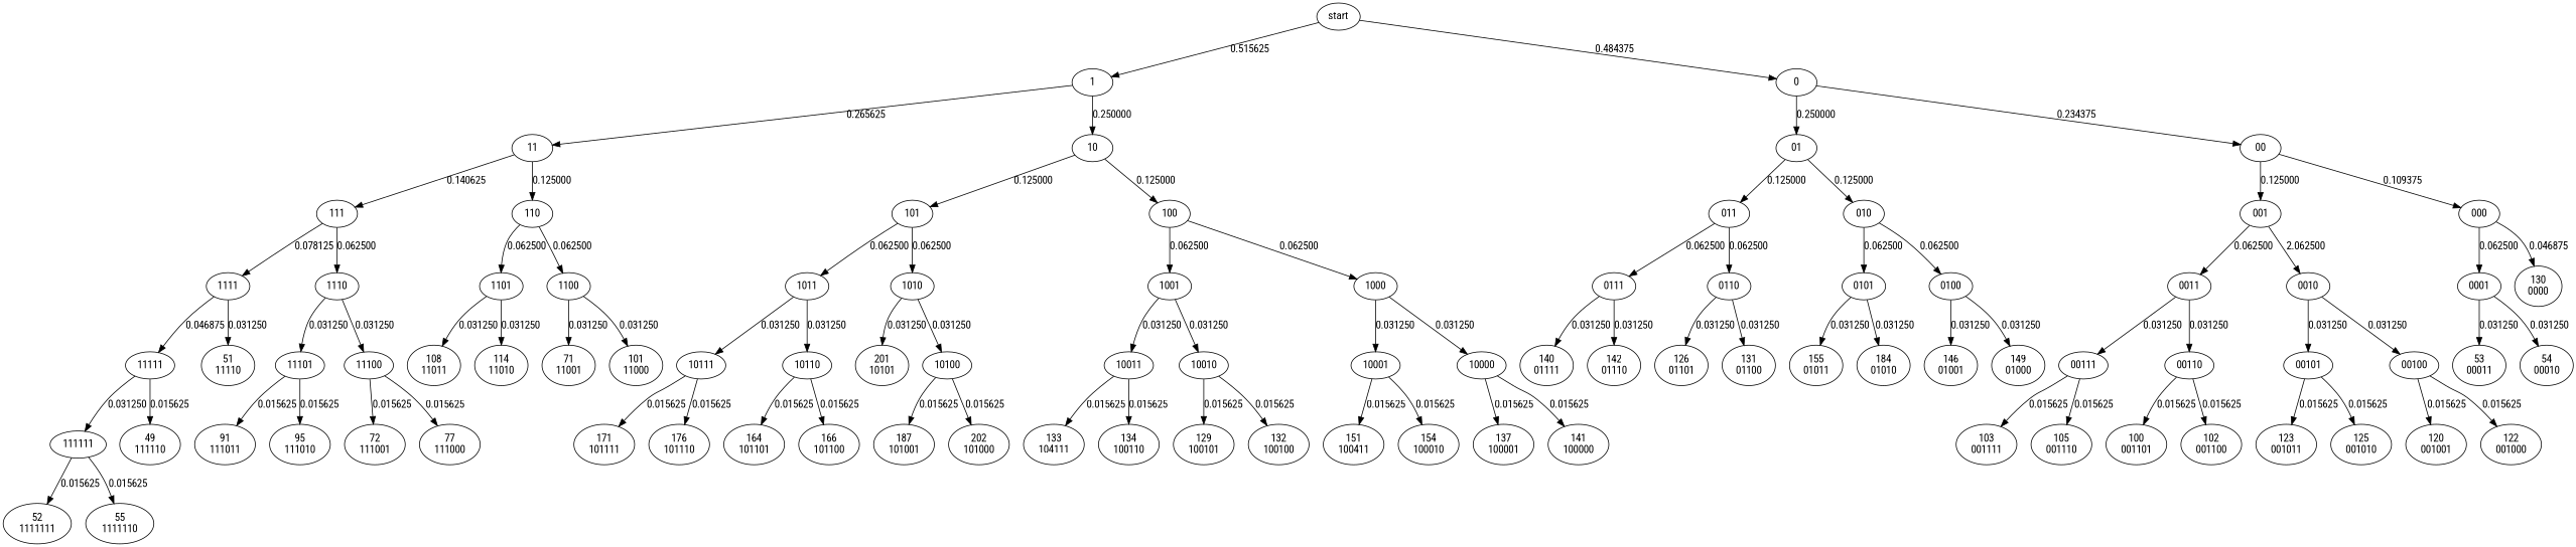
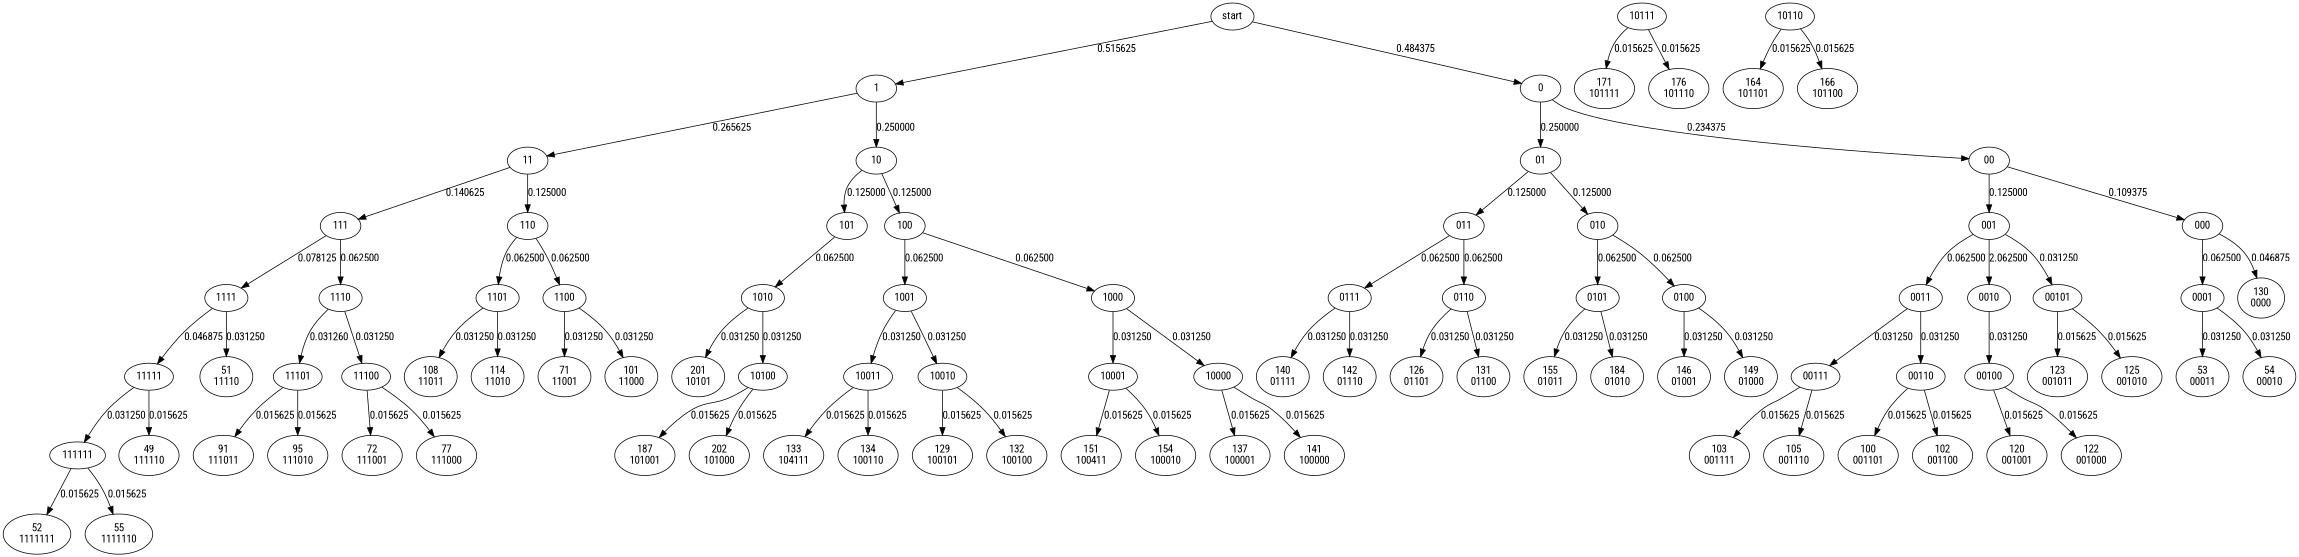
  digraph {
    fontname="Roboto Condensed"
    node [fontname="Roboto Condensed"]
    edge [fontname="Roboto Condensed"]
    start
    1
    0
    11
    10
    01
    00
    111
    110
    101
    100
    011
    010
    001
    000
    1111
    1110
    1101
    1100
-   1011
    1010
    1001
    1000
    0111
    0110
    0101
    0100
    0011
    0010
    0001
    n31 [label=<130<BR/>0000>]
    11111
    n33 [label=<51<BR/>11110>]
    11101
    11100
    n36 [label=<108<BR/>11011>]
    n37 [label=<114<BR/>11010>]
    n38 [label=<71<BR/>11001>]
    n39 [label=<101<BR/>11000>]
    10111
    10110
    n42 [label=<201<BR/>10101>]
    10100
    10011
    10010
    10001
    10000
    n48 [label=<140<BR/>01111>]
    n49 [label=<142<BR/>01110>]
    n50 [label=<126<BR/>01101>]
    n51 [label=<131<BR/>01100>]
    n52 [label=<155<BR/>01011>]
    n53 [label=<184<BR/>01010>]
    n54 [label=<146<BR/>01001>]
    n55 [label=<149<BR/>01000>]
    00111
    00110
    00101
    00100
    n60 [label=<53<BR/>00011>]
    n61 [label=<54<BR/>00010>]
    111111
    n63 [label=<49<BR/>111110>]
    n64 [label=<91<BR/>111011>]
    n65 [label=<95<BR/>111010>]
    n66 [label=<72<BR/>111001>]
    n67 [label=<77<BR/>111000>]
    n68 [label=<171<BR/>101111>]
    n69 [label=<176<BR/>101110>]
    n70 [label=<164<BR/>101101>]
    n71 [label=<166<BR/>101100>]
    n72 [label=<187<BR/>101001>]
    n73 [label=<202<BR/>101000>]
    n74 [label=<133<BR/>104111>]
    n75 [label=<134<BR/>100110>]
    n76 [label=<129<BR/>100101>]
    n77 [label=<132<BR/>100100>]
    n78 [label=<151<BR/>100411>]
    n79 [label=<154<BR/>100010>]
    n80 [label=<137<BR/>100001>]
    n81 [label=<141<BR/>100000>]
    n82 [label=<103<BR/>001111>]
    n83 [label=<105<BR/>001110>]
    n84 [label=<100<BR/>001101>]
    n85 [label=<102<BR/>001100>]
    n86 [label=<123<BR/>001011>]
    n87 [label=<125<BR/>001010>]
    n88 [label=<120<BR/>001001>]
    n89 [label=<122<BR/>001000>]
    n90 [label=<52<BR/>1111111>]
    n91 [label=<55<BR/>1111110>]
    start -> 1 [label=0.515625]
    start -> 0 [label=0.484375]
    1 -> 11 [label=0.265625]
    1 -> 10 [label=0.250000]
    0 -> 01 [label=0.250000]
    0 -> 00 [label=0.234375]
    11 -> 111 [label=0.140625]
    11 -> 110 [label=0.125000]
    10 -> 101 [label=0.125000]
    10 -> 100 [label=0.125000]
    01 -> 011 [label=0.125000]
    01 -> 010 [label=0.125000]
    00 -> 001 [label=0.125000]
    00 -> 000 [label=0.109375]
    111 -> 1111 [label=0.078125]
    111 -> 1110 [label=0.062500]
    110 -> 1101 [label=0.062500]
    110 -> 1100 [label=0.062500]
-   101 -> 1011 [label=0.062500]
    101 -> 1010 [label=0.062500]
    100 -> 1001 [label=0.062500]
    100 -> 1000 [label=0.062500]
    011 -> 0111 [label=0.062500]
    011 -> 0110 [label=0.062500]
    010 -> 0101 [label=0.062500]
    010 -> 0100 [label=0.062500]
    001 -> 0011 [label=0.062500]
    001 -> 0010 [label=2.062500]
    000 -> 0001 [label=0.062500]
    000 -> n31 [label=0.046875]
    1111 -> 11111 [label=0.046875]
    1111 -> n33 [label=0.031250]
-   1110 -> 11101 [label=0.031250]
+   1110 -> 11101 [label=0.031260]
    1110 -> 11100 [label=0.031250]
    1101 -> n36 [label=0.031250]
    1101 -> n37 [label=0.031250]
    1100 -> n38 [label=0.031250]
    1100 -> n39 [label=0.031250]
-   1011 -> 10111 [label=0.031250]
-   1011 -> 10110 [label=0.031250]
    1010 -> n42 [label=0.031250]
    1010 -> 10100 [label=0.031250]
    1001 -> 10011 [label=0.031250]
    1001 -> 10010 [label=0.031250]
    1000 -> 10001 [label=0.031250]
    1000 -> 10000 [label=0.031250]
    0111 -> n48 [label=0.031250]
    0111 -> n49 [label=0.031250]
    0110 -> n50 [label=0.031250]
    0110 -> n51 [label=0.031250]
    0101 -> n52 [label=0.031250]
    0101 -> n53 [label=0.031250]
    0100 -> n54 [label=0.031250]
    0100 -> n55 [label=0.031250]
    0011 -> 00111 [label=0.031250]
    0011 -> 00110 [label=0.031250]
-   0010 -> 00101 [label=0.031250]
+   001 -> 00101 [label=0.031250]
    0010 -> 00100 [label=0.031250]
    0001 -> n60 [label=0.031250]
    0001 -> n61 [label=0.031250]
    11111 -> 111111 [label=0.031250]
    11111 -> n63 [label=0.015625]
    11101 -> n64 [label=0.015625]
    11101 -> n65 [label=0.015625]
    11100 -> n66 [label=0.015625]
    11100 -> n67 [label=0.015625]
    10111 -> n68 [label=0.015625]
    10111 -> n69 [label=0.015625]
    10110 -> n70 [label=0.015625]
    10110 -> n71 [label=0.015625]
    10100 -> n72 [label=0.015625]
    10100 -> n73 [label=0.015625]
    10011 -> n74 [label=0.015625]
    10011 -> n75 [label=0.015625]
    10010 -> n76 [label=0.015625]
    10010 -> n77 [label=0.015625]
    10001 -> n78 [label=0.015625]
    10001 -> n79 [label=0.015625]
    10000 -> n80 [label=0.015625]
    10000 -> n81 [label=0.015625]
    00111 -> n82 [label=0.015625]
    00111 -> n83 [label=0.015625]
    00110 -> n84 [label=0.015625]
    00110 -> n85 [label=0.015625]
    00101 -> n86 [label=0.015625]
    00101 -> n87 [label=0.015625]
    00100 -> n88 [label=0.015625]
    00100 -> n89 [label=0.015625]
    111111 -> n90 [label=0.015625]
    111111 -> n91 [label=0.015625]
  }
